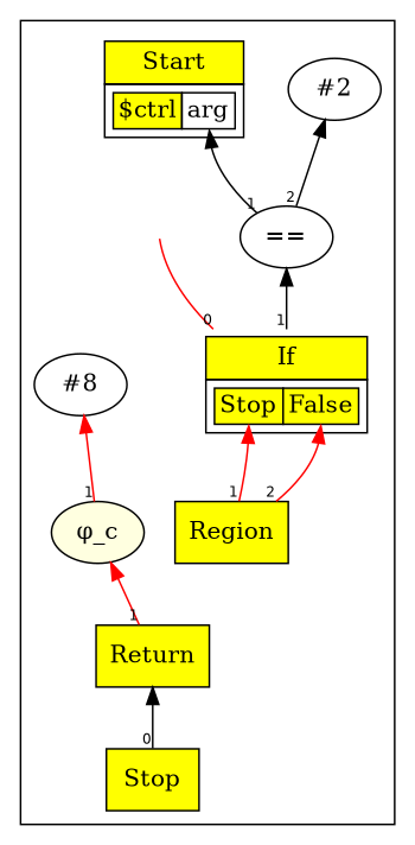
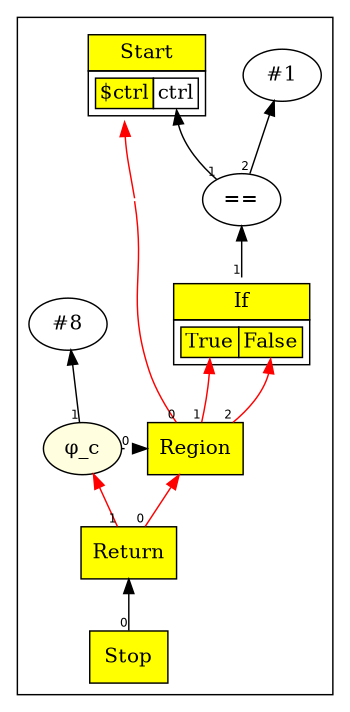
  digraph {
    concentrate=true
    ordering=in
    rankdir=BT
    edge [fontname=Helvetica fontsize=8 taillabel=1]
    n1 [fillcolor=yellow label=Region shape=box style=filled]
    n2 [fillcolor=lightyellow label="&phi;_c" style=filled]
-   n3 [label=< 			<TABLE BORDER="0" CELLBORDER="1" CELLSPACING="0" CELLPADDING="4"> 			<TR><TD BGCOLOR="yellow">Start</TD></TR> 			<TR><TD> 				<TABLE BORDER="0" CELLBORDER="1" CELLSPACING="0"> 				<TR><TD PORT="p0" BGCOLOR="yellow">$ctrl</TD><TD PORT="p1">arg</TD></TR> 				</TABLE> 			</TD></TR> 			</TABLE>> shape=plaintext]
+   n3 [label=< 			<TABLE BORDER="0" CELLBORDER="1" CELLSPACING="0" CELLPADDING="4"> 			<TR><TD BGCOLOR="yellow">Start</TD></TR> 			<TR><TD> 				<TABLE BORDER="0" CELLBORDER="1" CELLSPACING="0"> 				<TR><TD PORT="p0" BGCOLOR="yellow">$ctrl</TD><TD PORT="p1">ctrl</TD></TR> 				</TABLE> 			</TD></TR> 			</TABLE>> shape=plaintext]
    n4 [fillcolor=yellow label=Stop shape=box style=filled]
-   n5 [label="#2"]
+   n5 [label="#1"]
    n6 [label="=="]
-   n7 [label=< 			<TABLE BORDER="0" CELLBORDER="1" CELLSPACING="0" CELLPADDING="4"> 			<TR><TD BGCOLOR="yellow">If</TD></TR> 			<TR><TD> 				<TABLE BORDER="0" CELLBORDER="1" CELLSPACING="0"> 				<TR><TD PORT="p0" BGCOLOR="yellow">Stop</TD><TD PORT="p1" BGCOLOR="yellow">False</TD></TR> 				</TABLE> 			</TD></TR> 			</TABLE>> shape=plaintext]
+   n7 [label=< 			<TABLE BORDER="0" CELLBORDER="1" CELLSPACING="0" CELLPADDING="4"> 			<TR><TD BGCOLOR="yellow">If</TD></TR> 			<TR><TD> 				<TABLE BORDER="0" CELLBORDER="1" CELLSPACING="0"> 				<TR><TD PORT="p0" BGCOLOR="yellow">True</TD><TD PORT="p1" BGCOLOR="yellow">False</TD></TR> 				</TABLE> 			</TD></TR> 			</TABLE>> shape=plaintext]
    n8 [label="#8"]
    n9 [fillcolor=yellow label=Return shape=box style=filled]
    subgraph cluster_1 {
      n3
      n4
      n5
      n6
      n7
      n8
      n9
      subgraph sub_2 {
        rank=same
        n1
        n2
      }
    }
    n1 -> n7 [color=red headport=p0]
    n1 -> n7 [color=red headport=p1 taillabel=2]
-   n2 -> n8 [color=red]
+   n2 -> n1 [style=dotted taillabel=0]
+   n2 -> n8
    n4 -> n9 [color=black taillabel=0]
    n6 -> n3 [headport=p1]
    n6 -> n5 [taillabel=2]
-   n7 -> n3 [color=red headport=p0 taillabel=0]
+   n1 -> n3 [color=red headport=p0 taillabel=0]
    n7 -> n6
+   n9 -> n1 [color=red taillabel=0]
    n9 -> n2 [color=red]
  }
